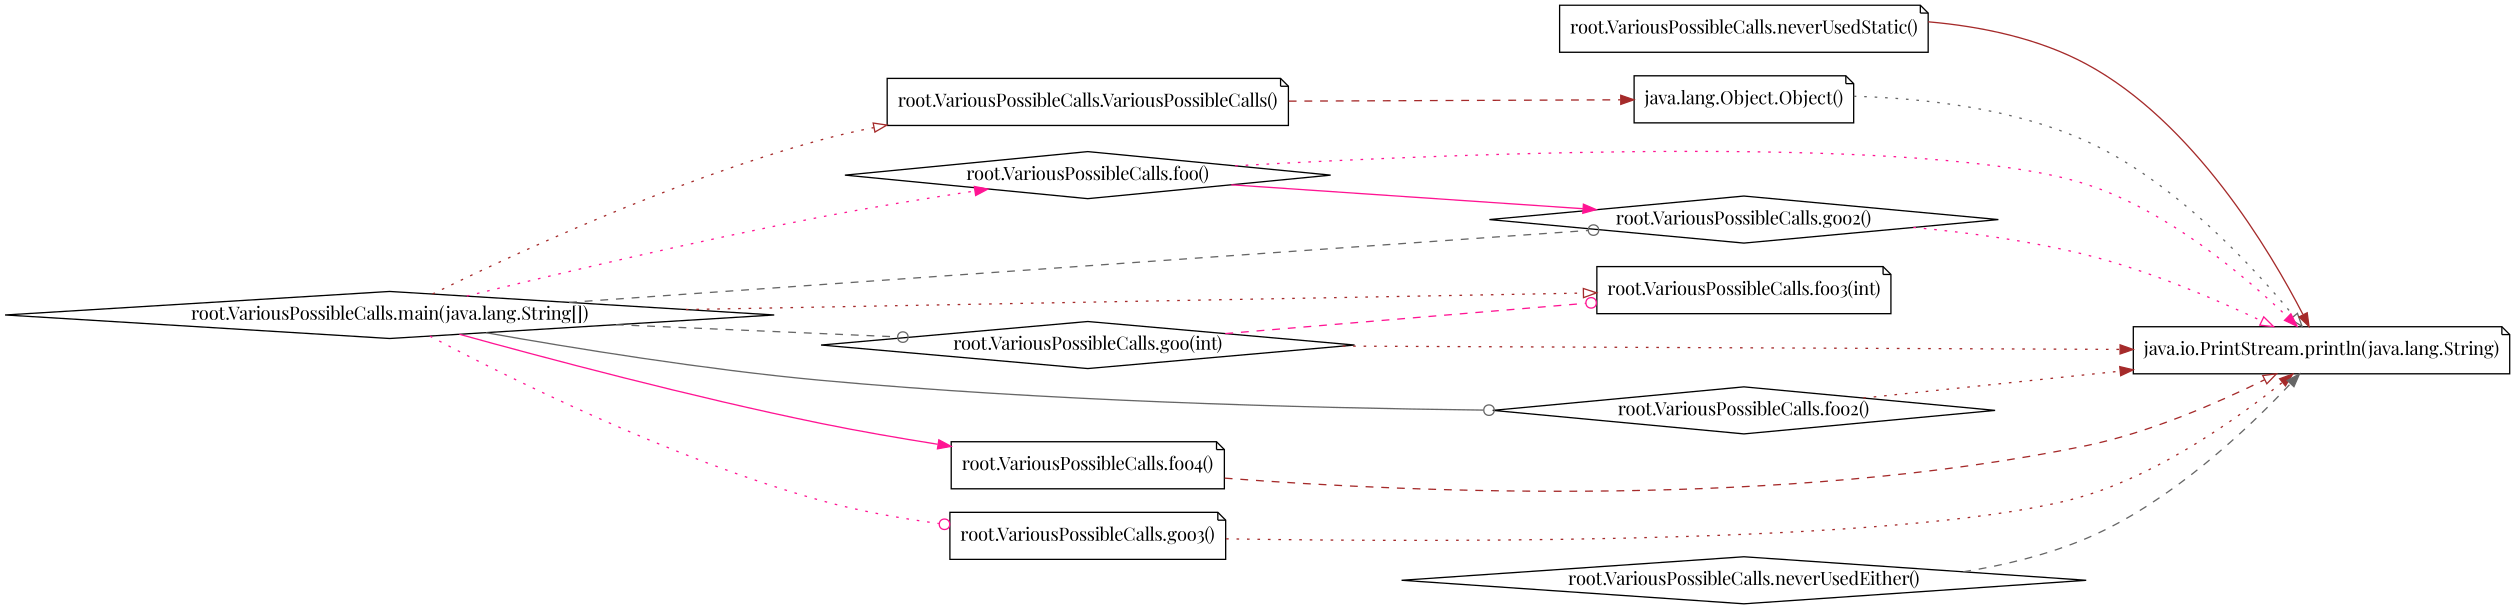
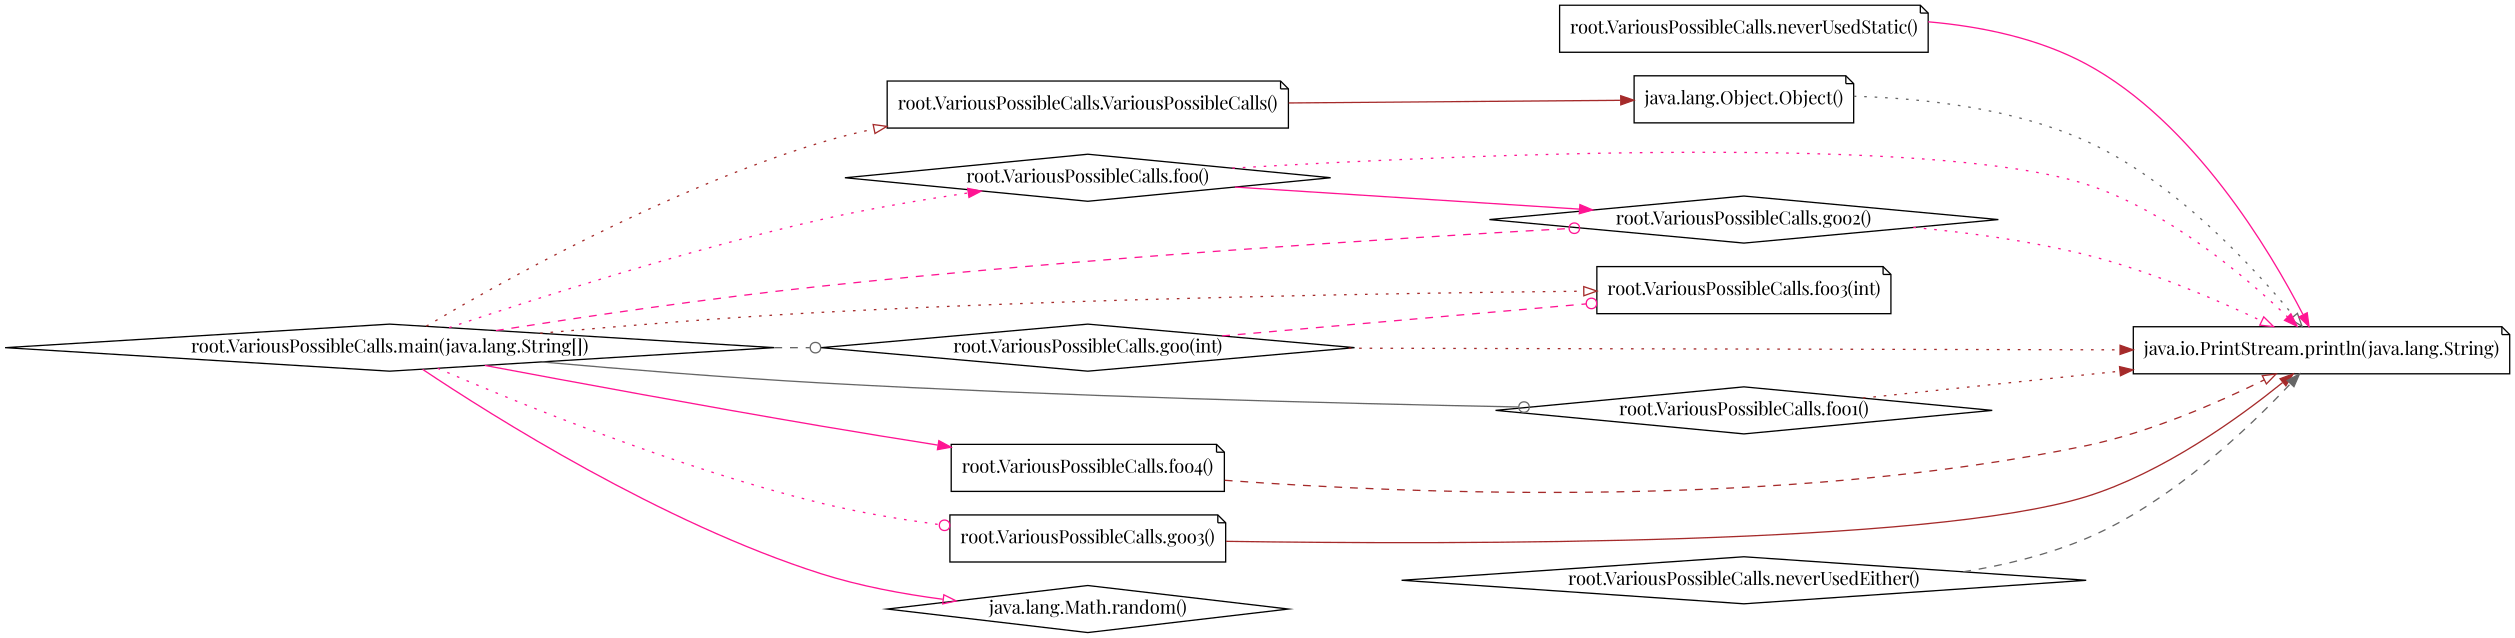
  digraph {
    fontname="Playfair Display"
    rankdir=LR
    node [fontname="Playfair Display" shape=note]
    edge [arrowhead=normal color=deeppink fontname="Playfair Display" style=dotted]
    n1 [label="root.VariousPossibleCalls.VariousPossibleCalls()"]
    n2 [label="java.lang.Object.Object()"]
    n3 [label="java.io.PrintStream.println(java.lang.String)"]
    n4 [label="root.VariousPossibleCalls.foo()" shape=diamond]
    n5 [label="root.VariousPossibleCalls.goo2()" shape=diamond]
-   n6 [label="root.VariousPossibleCalls.foo2()" shape=diamond]
+   n6 [label="root.VariousPossibleCalls.foo1()" shape=diamond]
    n7 [label="root.VariousPossibleCalls.foo3(int)"]
    n8 [label="root.VariousPossibleCalls.foo4()"]
    n9 [label="root.VariousPossibleCalls.goo(int)" shape=diamond]
    n10 [label="root.VariousPossibleCalls.goo3()"]
    n11 [label="root.VariousPossibleCalls.main(java.lang.String[])" shape=diamond]
+   n12 [label="java.lang.Math.random()" shape=diamond]
    n13 [label="root.VariousPossibleCalls.neverUsedEither()" shape=diamond]
    n14 [label="root.VariousPossibleCalls.neverUsedStatic()"]
-   n1 -> n2 [color=brown style=dashed]
+   n1 -> n2 [color=brown style=solid]
    n2 -> n3 [arrowhead=onormal color=gray40]
    n4 -> n3
    n4 -> n5 [style=solid]
    n5 -> n3 [arrowhead=onormal]
    n6 -> n3 [color=brown]
    n8 -> n3 [arrowhead=onormal color=brown style=dashed]
    n9 -> n3 [color=brown]
    n9 -> n7 [arrowhead=odot style=dashed]
-   n10 -> n3 [color=brown]
+   n10 -> n3 [color=brown style=solid]
    n11 -> n1 [arrowhead=onormal color=brown]
    n11 -> n4
-   n11 -> n5 [arrowhead=odot color=gray40 style=dashed]
+   n11 -> n5 [arrowhead=odot style=dashed]
    n11 -> n6 [arrowhead=odot color=gray40 style=solid]
    n11 -> n7 [arrowhead=onormal color=brown]
    n11 -> n8 [style=solid]
    n11 -> n9 [arrowhead=odot color=gray40 style=dashed]
    n11 -> n10 [arrowhead=odot]
+   n11 -> n12 [arrowhead=onormal style=solid]
    n13 -> n3 [color=gray40 style=dashed]
-   n14 -> n3 [color=brown style=solid]
+   n14 -> n3 [style=solid]
  }
